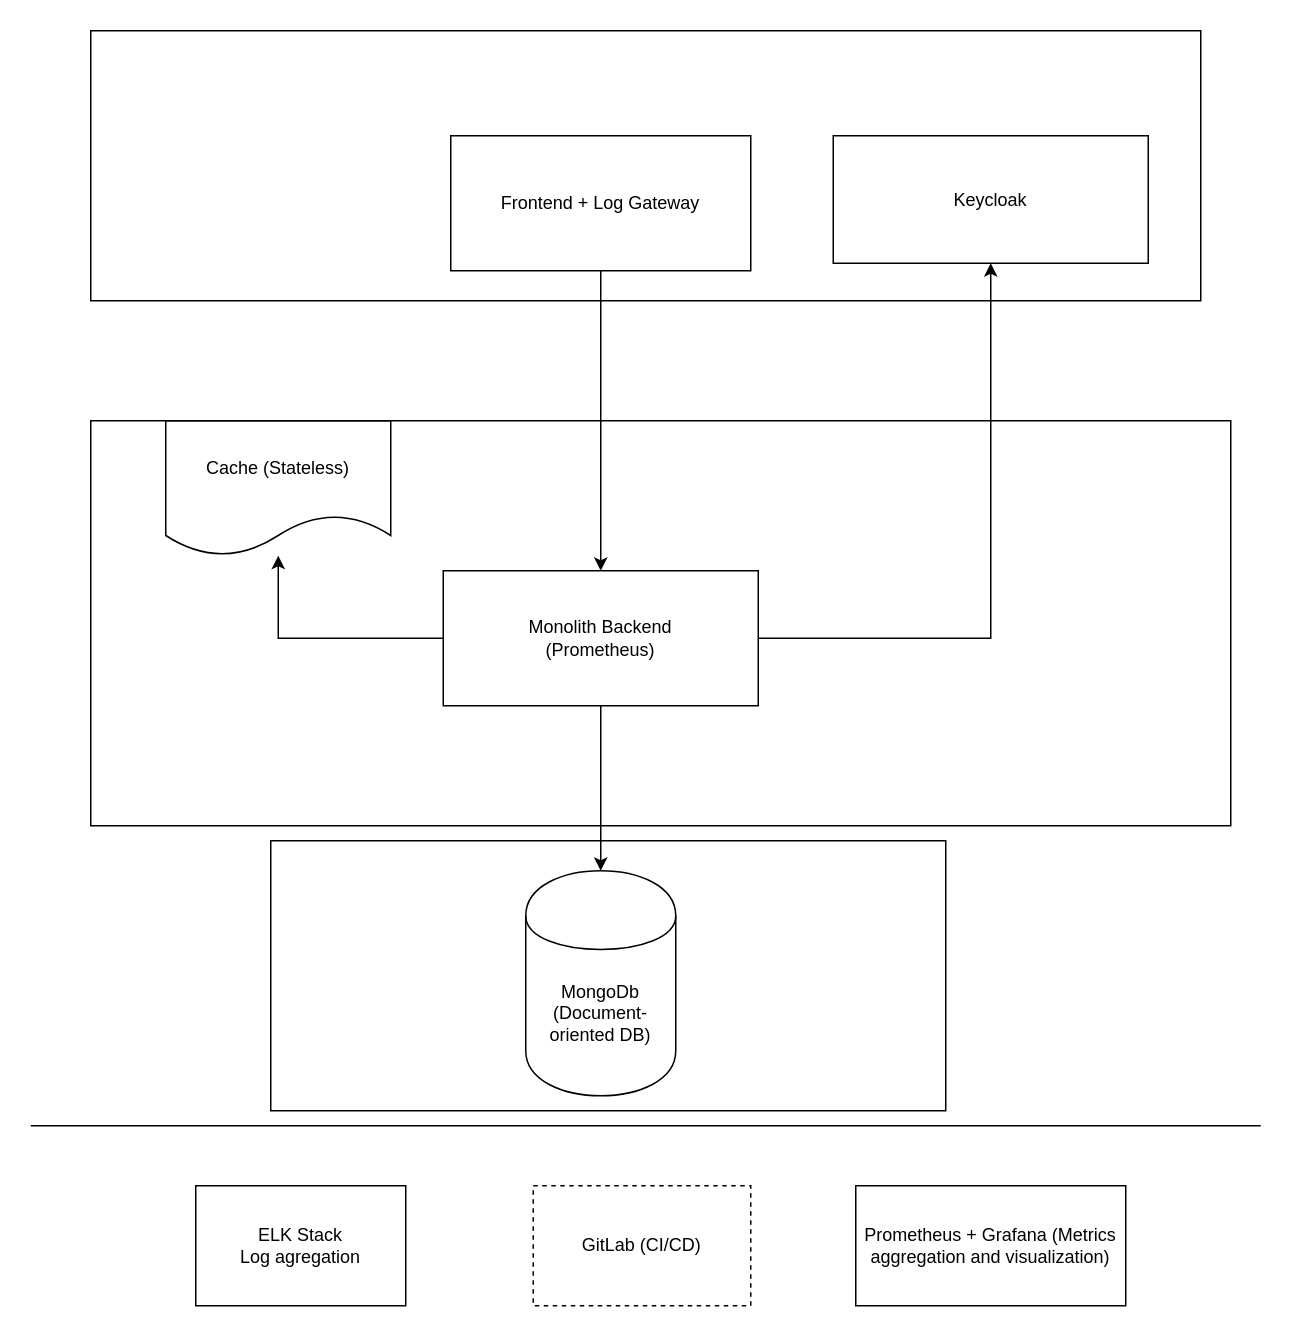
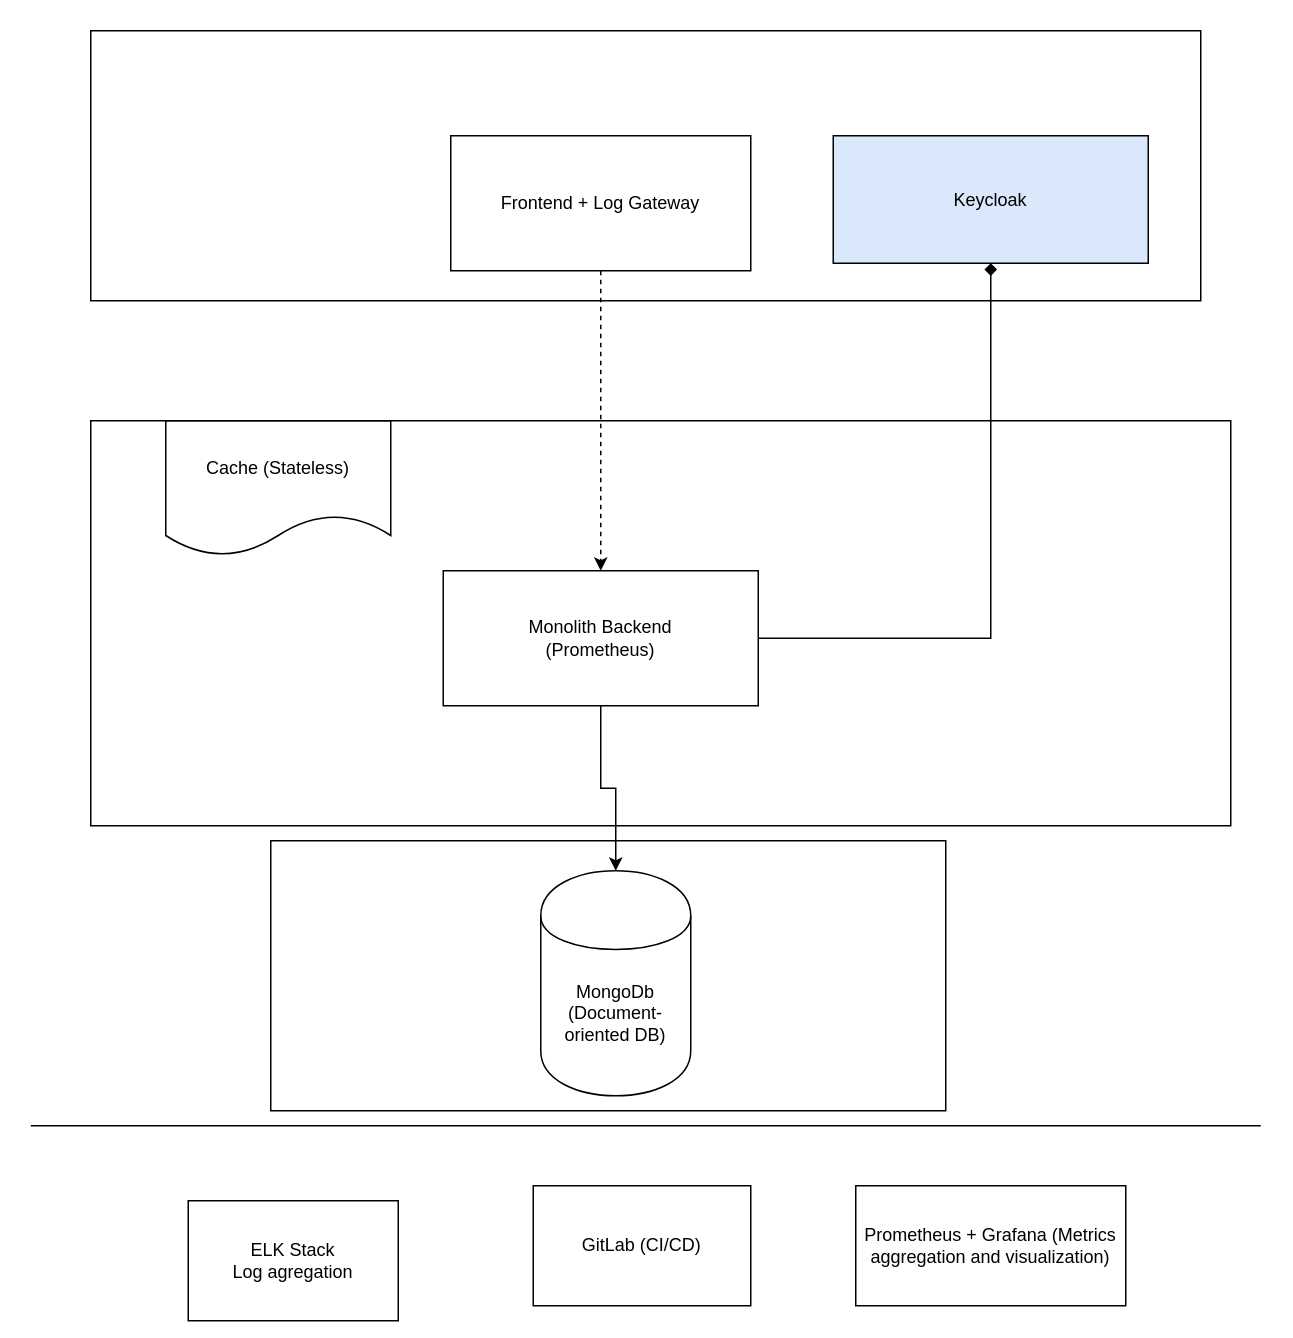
  <mxCell id="0" />
  <mxCell id="1" parent="0" />
  <mxCell id="2" style="edgeStyle=orthogonalEdgeStyle;rounded=0;orthogonalLoop=1;jettySize=auto;html=1;exitX=0.5;exitY=1;exitDx=0;exitDy=0;" edge="1" parent="1" source="5" target="8"><mxGeometry relative="1" as="geometry" /></mxCell>
- <mxCell id="3" style="edgeStyle=orthogonalEdgeStyle;rounded=0;orthogonalLoop=1;jettySize=auto;html=1;exitX=0;exitY=0.5;exitDx=0;exitDy=0;" edge="1" parent="1" source="5" target="13"><mxGeometry relative="1" as="geometry" /></mxCell>
- <mxCell id="4" style="edgeStyle=orthogonalEdgeStyle;rounded=0;orthogonalLoop=1;jettySize=auto;html=1;exitX=1;exitY=0.5;exitDx=0;exitDy=0;" edge="1" parent="1" source="5" target="14"><mxGeometry relative="1" as="geometry" /></mxCell>
+ <mxCell id="4" style="edgeStyle=orthogonalEdgeStyle;rounded=0;orthogonalLoop=1;jettySize=auto;html=1;exitX=1;exitY=0.5;exitDx=0;exitDy=0;endArrow=diamond;" edge="1" parent="1" source="5" target="14"><mxGeometry relative="1" as="geometry" /></mxCell>
  <mxCell id="5" value="Monolith Backend&lt;br&gt;(Prometheus)" style="rounded=0;whiteSpace=wrap;html=1;" vertex="1" parent="1"><mxGeometry x="295" y="380" width="210" height="90" as="geometry" /></mxCell>
- <mxCell id="6" style="edgeStyle=orthogonalEdgeStyle;rounded=0;orthogonalLoop=1;jettySize=auto;html=1;exitX=0.5;exitY=1;exitDx=0;exitDy=0;" edge="1" parent="1" source="7" target="5"><mxGeometry relative="1" as="geometry" /></mxCell>
+ <mxCell id="6" style="edgeStyle=orthogonalEdgeStyle;rounded=0;orthogonalLoop=1;jettySize=auto;html=1;exitX=0.5;exitY=1;exitDx=0;exitDy=0;dashed=1;" edge="1" parent="1" source="7" target="5"><mxGeometry relative="1" as="geometry" /></mxCell>
  <mxCell id="7" value="Frontend + Log Gateway" style="rounded=0;whiteSpace=wrap;html=1;" vertex="1" parent="1"><mxGeometry x="300" y="90" width="200" height="90" as="geometry" /></mxCell>
- <mxCell id="8" value="MongoDb&lt;br&gt;(Document-oriented DB)" style="shape=cylinder;whiteSpace=wrap;html=1;boundedLbl=1;backgroundOutline=1;" vertex="1" parent="1"><mxGeometry x="350" y="580" width="100" height="150" as="geometry" /></mxCell>
- <mxCell id="9" value="ELK Stack&lt;br&gt;Log agregation" style="rounded=0;whiteSpace=wrap;html=1;" vertex="1" parent="1"><mxGeometry x="130" y="790" width="140" height="80" as="geometry" /></mxCell>
- <mxCell id="10" value="GitLab (CI/CD)" style="rounded=0;whiteSpace=wrap;html=1;dashed=1;" vertex="1" parent="1"><mxGeometry x="355" y="790" width="145" height="80" as="geometry" /></mxCell>
+ <mxCell id="8" value="MongoDb&lt;br&gt;(Document-oriented DB)" style="shape=cylinder;whiteSpace=wrap;html=1;boundedLbl=1;backgroundOutline=1;" vertex="1" parent="1"><mxGeometry x="360" y="580" width="100" height="150" as="geometry" /></mxCell>
+ <mxCell id="9" value="ELK Stack&lt;br&gt;Log agregation" style="rounded=0;whiteSpace=wrap;html=1;" vertex="1" parent="1"><mxGeometry x="125" y="800" width="140" height="80" as="geometry" /></mxCell>
+ <mxCell id="10" value="GitLab (CI/CD)" style="rounded=0;whiteSpace=wrap;html=1;" vertex="1" parent="1"><mxGeometry x="355" y="790" width="145" height="80" as="geometry" /></mxCell>
  <mxCell id="11" value="Prometheus + Grafana (Metrics aggregation and visualization)" style="rounded=0;whiteSpace=wrap;html=1;" vertex="1" parent="1"><mxGeometry x="570" y="790" width="180" height="80" as="geometry" /></mxCell>
  <mxCell id="12" value="" style="endArrow=none;html=1;" edge="1" parent="1"><mxGeometry width="50" height="50" relative="1" as="geometry"><mxPoint y="750" as="sourcePoint" x="20" /><mxPoint x="840" y="750" as="targetPoint" /><Array as="points"><mxPoint x="450" y="750" /></Array></mxGeometry></mxCell>
  <mxCell id="13" value="Cache (Stateless)" style="shape=document;whiteSpace=wrap;html=1;boundedLbl=1;" vertex="1" parent="1"><mxGeometry x="110" y="280" width="150" height="90" as="geometry" /></mxCell>
- <mxCell id="14" value="Keycloak" style="rounded=0;whiteSpace=wrap;html=1;" vertex="1" parent="1"><mxGeometry x="555" y="90" width="210" height="85" as="geometry" /></mxCell>
+ <mxCell id="14" value="Keycloak" style="rounded=0;whiteSpace=wrap;html=1;fillColor=#dae8fc;" vertex="1" parent="1"><mxGeometry x="555" y="90" width="210" height="85" as="geometry" /></mxCell>
  <mxCell id="15" value="" style="rounded=0;whiteSpace=wrap;html=1;gradientColor=none;glass=1;fillColor=none;" vertex="1" parent="1"><mxGeometry x="180" y="560" width="450" height="180" as="geometry" /></mxCell>
  <mxCell id="16" value="" style="rounded=0;whiteSpace=wrap;html=1;glass=1;fillColor=none;gradientColor=none;" vertex="1" parent="1"><mxGeometry x="60" y="280" width="760" height="270" as="geometry" /></mxCell>
  <mxCell id="17" value="" style="rounded=0;whiteSpace=wrap;html=1;glass=1;fillColor=none;gradientColor=none;" vertex="1" parent="1"><mxGeometry x="60" y="20" width="740" height="180" as="geometry" /></mxCell>
